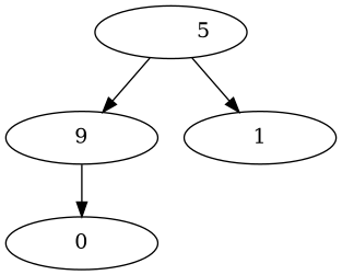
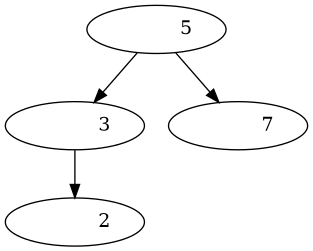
  digraph {
    n1 [label="           5 "]
-   n2 [label=9]
-   n3 [label=1]
-   n4 [label=0]
+   n2 [label="           3 "]
+   n3 [label="           7 "]
+   n4 [label="           2 "]
    n1 -> n2
    n1 -> n3
    n2 -> n4
  }
